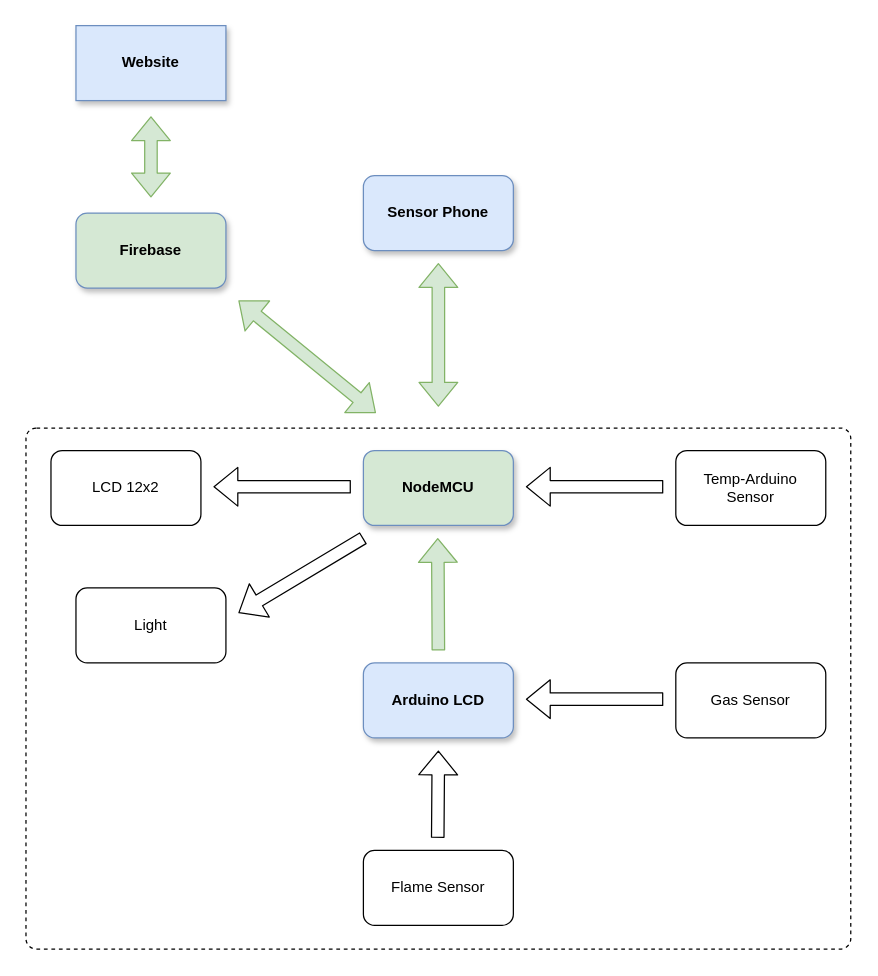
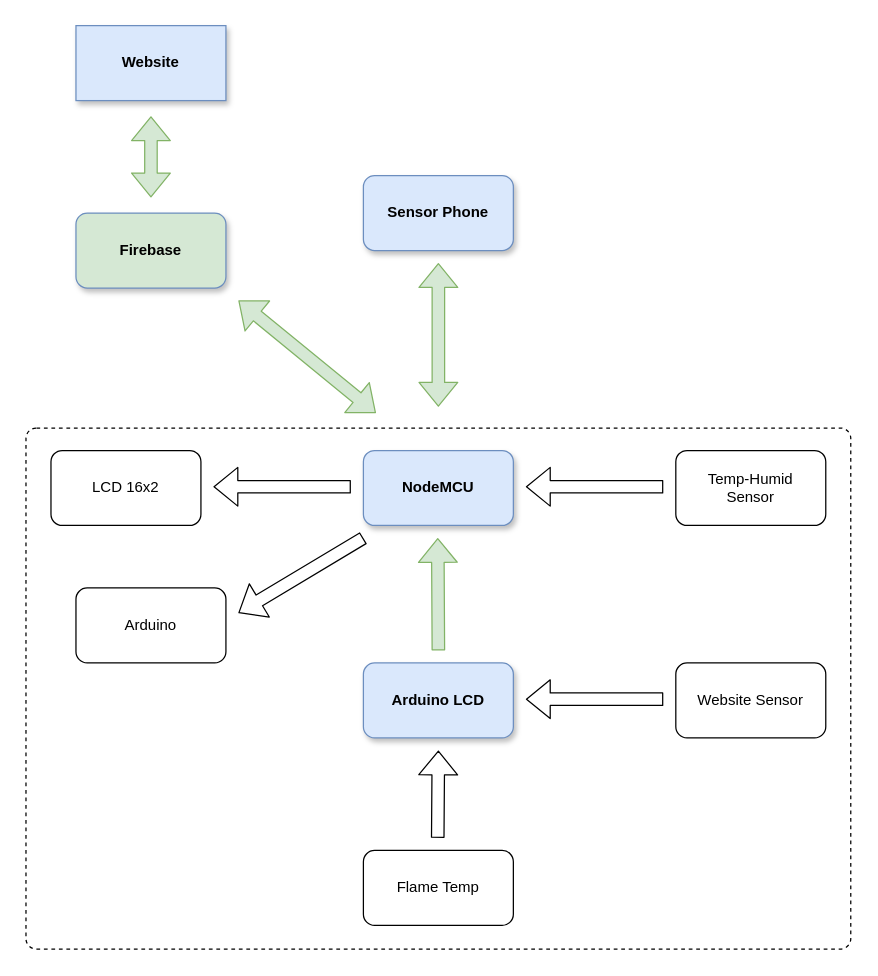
  <mxCell id="0" />
  <mxCell id="1" parent="0" />
  <mxCell id="2" value="Website" style="whiteSpace=wrap;html=1;fillColor=#dae8fc;fontStyle=1;comic=0;strokeColor=#6c8ebf;shadow=1;rounded=0;" parent="1" vertex="1"><mxGeometry x="60" y="20" width="120" height="60" as="geometry" /></mxCell>
  <mxCell id="3" value="Firebase" style="rounded=1;whiteSpace=wrap;html=1;fillColor=#d5e8d4;strokeColor=#6c8ebf;fontStyle=1;comic=0;shadow=1;" parent="1" vertex="1"><mxGeometry x="60" y="170" width="120" height="60" as="geometry" /></mxCell>
- <mxCell id="4" value="NodeMCU" style="rounded=1;whiteSpace=wrap;html=1;fontStyle=1;fillColor=#d5e8d4;strokeColor=#6c8ebf;comic=0;shadow=1;" parent="1" vertex="1"><mxGeometry x="290" y="360" width="120" height="60" as="geometry" /></mxCell>
+ <mxCell id="4" value="NodeMCU" style="rounded=1;whiteSpace=wrap;html=1;fontStyle=1;fillColor=#dae8fc;strokeColor=#6c8ebf;comic=0;shadow=1;" parent="1" vertex="1"><mxGeometry x="290" y="360" width="120" height="60" as="geometry" /></mxCell>
  <mxCell id="5" value="Sensor Phone" style="rounded=1;whiteSpace=wrap;html=1;fillColor=#dae8fc;strokeColor=#6c8ebf;fontStyle=1;comic=0;glass=0;shadow=1;" parent="1" vertex="1"><mxGeometry x="290" y="140" width="120" height="60" as="geometry" /></mxCell>
- <mxCell id="6" value="Temp-Arduino&lt;br&gt;Sensor" style="rounded=1;whiteSpace=wrap;html=1;" parent="1" vertex="1"><mxGeometry x="540" y="360" width="120" height="60" as="geometry" /></mxCell>
+ <mxCell id="6" value="Temp-Humid&lt;br&gt;Sensor" style="rounded=1;whiteSpace=wrap;html=1;" parent="1" vertex="1"><mxGeometry x="540" y="360" width="120" height="60" as="geometry" /></mxCell>
  <mxCell id="7" value="Arduino LCD" style="rounded=1;whiteSpace=wrap;html=1;fillColor=#dae8fc;strokeColor=#6c8ebf;fontStyle=1;comic=0;shadow=1;" parent="1" vertex="1"><mxGeometry x="290" y="530" width="120" height="60" as="geometry" /></mxCell>
- <mxCell id="8" value="Flame Sensor" style="rounded=1;whiteSpace=wrap;html=1;" parent="1" vertex="1"><mxGeometry x="290" y="680" width="120" height="60" as="geometry" /></mxCell>
- <mxCell id="9" value="Gas Sensor" style="rounded=1;whiteSpace=wrap;html=1;" parent="1" vertex="1"><mxGeometry x="540" y="530" width="120" height="60" as="geometry" /></mxCell>
+ <mxCell id="8" value="Flame Temp" style="rounded=1;whiteSpace=wrap;html=1;" parent="1" vertex="1"><mxGeometry x="290" y="680" width="120" height="60" as="geometry" /></mxCell>
+ <mxCell id="9" value="Website Sensor" style="rounded=1;whiteSpace=wrap;html=1;" parent="1" vertex="1"><mxGeometry x="540" y="530" width="120" height="60" as="geometry" /></mxCell>
  <mxCell id="10" value="" style="shape=flexArrow;endArrow=classic;html=1;fillColor=#d5e8d4;startArrow=block;strokeColor=#82b366;" parent="1" edge="1"><mxGeometry width="50" height="50" relative="1" as="geometry"><mxPoint x="120" y="92.5" as="sourcePoint" /><mxPoint x="120" y="157.5" as="targetPoint" /></mxGeometry></mxCell>
  <mxCell id="11" value="" style="shape=flexArrow;endArrow=classic;html=1;fillColor=#d5e8d4;startArrow=block;strokeColor=#82b366;" parent="1" edge="1"><mxGeometry width="50" height="50" relative="1" as="geometry"><mxPoint x="350" y="210" as="sourcePoint" /><mxPoint x="350" y="325" as="targetPoint" /></mxGeometry></mxCell>
  <mxCell id="12" value="" style="shape=flexArrow;endArrow=none;html=1;startArrow=block;endFill=0;" parent="1" edge="1"><mxGeometry width="50" height="50" relative="1" as="geometry"><mxPoint x="420" y="389" as="sourcePoint" /><mxPoint x="530" y="389" as="targetPoint" /></mxGeometry></mxCell>
  <mxCell id="13" value="" style="shape=flexArrow;endArrow=none;html=1;fillColor=#d5e8d4;startArrow=block;startFill=0;endFill=0;strokeColor=#82b366;" parent="1" edge="1"><mxGeometry width="50" height="50" relative="1" as="geometry"><mxPoint x="349.5" y="430" as="sourcePoint" /><mxPoint x="350" y="520" as="targetPoint" /></mxGeometry></mxCell>
  <mxCell id="14" value="" style="shape=flexArrow;endArrow=none;html=1;endFill=0;startArrow=block;" parent="1" edge="1"><mxGeometry width="50" height="50" relative="1" as="geometry"><mxPoint x="420" y="559" as="sourcePoint" /><mxPoint x="530" y="559" as="targetPoint" /></mxGeometry></mxCell>
  <mxCell id="15" value="" style="shape=flexArrow;endArrow=none;html=1;startArrow=block;endFill=0;" parent="1" edge="1"><mxGeometry width="50" height="50" relative="1" as="geometry"><mxPoint x="350" y="600" as="sourcePoint" /><mxPoint x="349.5" y="670" as="targetPoint" /></mxGeometry></mxCell>
- <mxCell id="16" value="LCD 12x2" style="rounded=1;whiteSpace=wrap;html=1;" parent="1" vertex="1"><mxGeometry x="40" y="360" width="120" height="60" as="geometry" /></mxCell>
- <mxCell id="17" value="Light" style="rounded=1;whiteSpace=wrap;html=1;" vertex="1" parent="1"><mxGeometry x="60" y="470" width="120" height="60" as="geometry" /></mxCell>
+ <mxCell id="16" value="LCD 16x2" style="rounded=1;whiteSpace=wrap;html=1;" parent="1" vertex="1"><mxGeometry x="40" y="360" width="120" height="60" as="geometry" /></mxCell>
+ <mxCell id="17" value="Arduino" style="rounded=1;whiteSpace=wrap;html=1;" vertex="1" parent="1"><mxGeometry x="60" y="470" width="120" height="60" as="geometry" /></mxCell>
  <mxCell id="18" value="" style="shape=flexArrow;endArrow=classic;html=1;fillColor=#d5e8d4;startArrow=block;strokeColor=#82b366;" parent="1" edge="1"><mxGeometry width="50" height="50" relative="1" as="geometry"><mxPoint x="190" y="240" as="sourcePoint" /><mxPoint x="300" y="330" as="targetPoint" /></mxGeometry></mxCell>
  <mxCell id="19" value="" style="shape=flexArrow;endArrow=none;html=1;startArrow=block;endFill=0;" edge="1" parent="1"><mxGeometry width="50" height="50" relative="1" as="geometry"><mxPoint x="170" y="389" as="sourcePoint" /><mxPoint x="280" y="389" as="targetPoint" /></mxGeometry></mxCell>
  <mxCell id="20" value="" style="shape=flexArrow;endArrow=none;html=1;startArrow=block;endFill=0;" edge="1" parent="1"><mxGeometry width="50" height="50" relative="1" as="geometry"><mxPoint x="190" y="490" as="sourcePoint" /><mxPoint x="290" y="430" as="targetPoint" /></mxGeometry></mxCell>
  <mxCell id="21" value="" style="rounded=1;whiteSpace=wrap;html=1;shadow=0;glass=0;comic=0;fillColor=none;dashed=1;arcSize=2;" vertex="1" parent="1"><mxGeometry x="20" y="342" width="660" height="417" as="geometry" /></mxCell>
